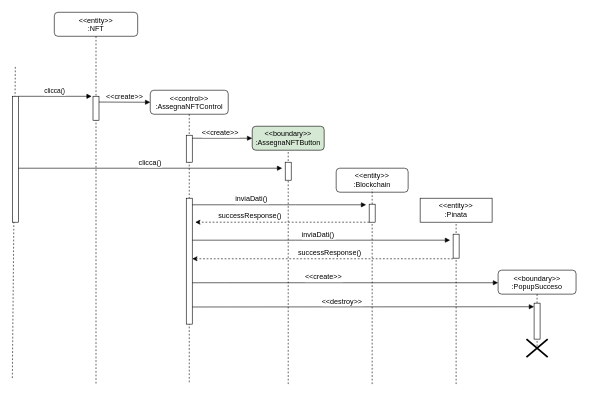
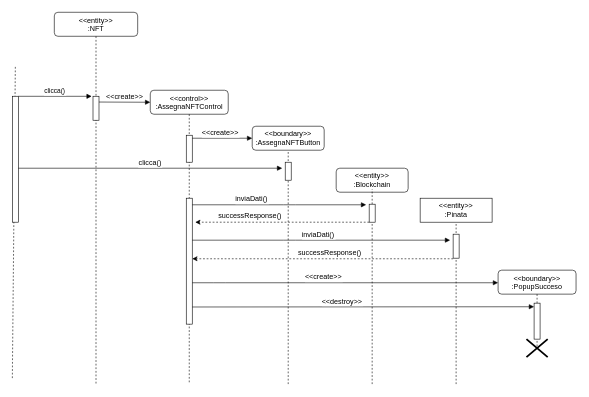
  <mxCell id="0" />
  <mxCell id="1" parent="0" />
  <mxCell id="2" value="&lt;&lt;entity&gt;&gt;&#10;:NFT" style="shape=umlLifeline;perimeter=lifelinePerimeter;container=1;collapsible=0;recursiveResize=0;rounded=1;shadow=0;strokeWidth=1;fontSize=12;" parent="1" vertex="1"><mxGeometry x="90" y="20" width="139" height="620" as="geometry" /></mxCell>
  <mxCell id="3" value="" style="points=[];perimeter=orthogonalPerimeter;rounded=0;shadow=0;strokeWidth=1;" parent="2" vertex="1"><mxGeometry x="64.5" y="140" width="10" height="40" as="geometry" /></mxCell>
  <mxCell id="4" value="&lt;&lt;create&gt;&gt;" style="verticalAlign=bottom;endArrow=block;shadow=0;strokeWidth=1;fontSize=12;" parent="2" edge="1"><mxGeometry relative="1" as="geometry"><mxPoint x="74.5" y="149.66" as="sourcePoint" /><mxPoint x="160" y="150" as="targetPoint" /></mxGeometry></mxCell>
  <mxCell id="5" value="&lt;&lt;control&gt;&gt;&#10;:AssegnaNFTControl" style="shape=umlLifeline;perimeter=lifelinePerimeter;container=1;collapsible=0;recursiveResize=0;rounded=1;shadow=0;strokeWidth=1;" parent="1" vertex="1"><mxGeometry x="250" y="150" width="130" height="490" as="geometry" /></mxCell>
  <mxCell id="6" value="" style="points=[];perimeter=orthogonalPerimeter;rounded=0;shadow=0;strokeWidth=1;" parent="5" vertex="1"><mxGeometry x="60" y="75" width="10" height="45" as="geometry" /></mxCell>
  <mxCell id="7" value="" style="points=[];perimeter=orthogonalPerimeter;rounded=0;shadow=0;strokeWidth=1;" parent="5" vertex="1"><mxGeometry x="60" y="180" width="10" height="210" as="geometry" /></mxCell>
  <mxCell id="8" value="clicca()" style="verticalAlign=bottom;endArrow=block;shadow=0;strokeWidth=1;entryX=-0.217;entryY=0.002;entryDx=0;entryDy=0;entryPerimeter=0;" parent="1" source="10" target="3" edge="1"><mxGeometry relative="1" as="geometry"><mxPoint x="440" y="150" as="sourcePoint" /><mxPoint x="160" y="160" as="targetPoint" /></mxGeometry></mxCell>
  <mxCell id="9" value="" style="endArrow=none;dashed=1;html=1;rounded=0;" parent="1" edge="1"><mxGeometry width="50" height="50" relative="1" as="geometry"><mxPoint x="20" y="630" as="sourcePoint" /><mxPoint x="25" y="110" as="targetPoint" /></mxGeometry></mxCell>
  <mxCell id="10" value="" style="points=[];perimeter=orthogonalPerimeter;rounded=0;shadow=0;strokeWidth=1;" parent="1" vertex="1"><mxGeometry x="20" y="160" width="10" height="210" as="geometry" /></mxCell>
  <mxCell id="11" value="inviaDati()" style="verticalAlign=bottom;endArrow=block;shadow=0;strokeWidth=1;fontSize=12;" parent="1" edge="1"><mxGeometry x="-0.318" relative="1" as="geometry"><mxPoint x="320" y="341" as="sourcePoint" /><mxPoint x="610" y="341" as="targetPoint" /><Array as="points"><mxPoint x="482.5" y="341" /></Array><mxPoint as="offset" /></mxGeometry></mxCell>
  <mxCell id="12" value="&amp;lt;&amp;lt;entity&amp;gt;&amp;gt;&lt;br&gt;:Blockchain" style="rounded=1;whiteSpace=wrap;html=1;" parent="1" vertex="1"><mxGeometry x="560" y="280" width="120" height="40" as="geometry" /></mxCell>
  <mxCell id="13" value="" style="endArrow=none;dashed=1;html=1;rounded=0;entryX=0.5;entryY=1;entryDx=0;entryDy=0;startArrow=none;" parent="1" source="14" edge="1"><mxGeometry width="50" height="50" relative="1" as="geometry"><mxPoint x="630" y="510" as="sourcePoint" /><mxPoint x="620" y="315" as="targetPoint" /></mxGeometry></mxCell>
  <mxCell id="14" value="" style="points=[];perimeter=orthogonalPerimeter;rounded=0;shadow=0;strokeWidth=1;" parent="1" vertex="1"><mxGeometry x="615" y="340" width="10" height="30" as="geometry" /></mxCell>
  <mxCell id="15" value="" style="endArrow=none;dashed=1;html=1;rounded=0;entryX=0.5;entryY=1;entryDx=0;entryDy=0;entryPerimeter=0;" parent="1" target="14" edge="1"><mxGeometry width="50" height="50" relative="1" as="geometry"><mxPoint x="620" y="640" as="sourcePoint" /><mxPoint x="652.5" y="370" as="targetPoint" /></mxGeometry></mxCell>
  <mxCell id="16" value="successResponse()" style="text;html=1;align=center;verticalAlign=middle;resizable=0;points=[];autosize=1;strokeColor=none;fillColor=none;" parent="1" vertex="1"><mxGeometry x="484" y="406" width="130" height="30" as="geometry" /></mxCell>
  <mxCell id="17" value="&lt;&lt;boundary&gt;&gt;&#10;:PopupSucceso" style="shape=umlLifeline;perimeter=lifelinePerimeter;container=1;collapsible=0;recursiveResize=0;rounded=1;shadow=0;strokeWidth=1;" parent="1" vertex="1"><mxGeometry x="830" y="450" width="130" height="130" as="geometry" /></mxCell>
  <mxCell id="18" value="" style="points=[];perimeter=orthogonalPerimeter;rounded=0;shadow=0;strokeWidth=1;" parent="17" vertex="1"><mxGeometry x="60" y="55" width="10" height="60" as="geometry" /></mxCell>
  <mxCell id="19" value="" style="shape=umlDestroy;whiteSpace=wrap;html=1;strokeWidth=3;" parent="17" vertex="1"><mxGeometry x="47.3" y="115" width="35.39" height="30" as="geometry" /></mxCell>
  <mxCell id="20" value="" style="endArrow=classic;html=1;rounded=0;dashed=1;" parent="1" edge="1"><mxGeometry width="50" height="50" relative="1" as="geometry"><mxPoint x="615" y="370" as="sourcePoint" /><mxPoint x="325" y="370" as="targetPoint" /></mxGeometry></mxCell>
  <mxCell id="21" value="&lt;&lt;create&gt;&gt;" style="verticalAlign=bottom;endArrow=block;shadow=0;strokeWidth=1;fontSize=12;" parent="1" edge="1"><mxGeometry x="-0.143" relative="1" as="geometry"><mxPoint x="320" y="471" as="sourcePoint" /><mxPoint x="830" y="471" as="targetPoint" /><Array as="points"><mxPoint x="365" y="471" /></Array><mxPoint as="offset" /></mxGeometry></mxCell>
  <mxCell id="22" value="clicca()" style="verticalAlign=bottom;endArrow=block;shadow=0;strokeWidth=1;exitX=1;exitY=0.658;exitDx=0;exitDy=0;exitPerimeter=0;fontSize=12;" parent="1" edge="1"><mxGeometry relative="1" as="geometry"><mxPoint x="30" y="280.02" as="sourcePoint" /><mxPoint x="470" y="280" as="targetPoint" /></mxGeometry></mxCell>
  <mxCell id="23" value="&lt;&lt;create&gt;&gt;" style="verticalAlign=bottom;endArrow=block;shadow=0;strokeWidth=1;fontSize=12;" edge="1" parent="1"><mxGeometry x="-0.064" relative="1" as="geometry"><mxPoint x="320" y="230" as="sourcePoint" /><mxPoint x="420" y="230" as="targetPoint" /><mxPoint as="offset" /></mxGeometry></mxCell>
- <mxCell id="24" value="&amp;lt;&amp;lt;boundary&amp;gt;&amp;gt;&lt;br&gt;:AssegnaNFTButton" style="rounded=1;whiteSpace=wrap;html=1;fillColor=#d5e8d4;" vertex="1" parent="1"><mxGeometry x="420" y="210" width="120" height="40" as="geometry" /></mxCell>
+ <mxCell id="24" value="&amp;lt;&amp;lt;boundary&amp;gt;&amp;gt;&lt;br&gt;:AssegnaNFTButton" style="rounded=1;whiteSpace=wrap;html=1;" vertex="1" parent="1"><mxGeometry x="420" y="210" width="120" height="40" as="geometry" /></mxCell>
  <mxCell id="25" value="" style="endArrow=none;dashed=1;html=1;rounded=0;entryX=0.5;entryY=1;entryDx=0;entryDy=0;" edge="1" parent="1" target="24"><mxGeometry width="50" height="50" relative="1" as="geometry"><mxPoint x="480" y="640" as="sourcePoint" /><mxPoint x="480" y="250" as="targetPoint" /></mxGeometry></mxCell>
  <mxCell id="26" value="" style="points=[];perimeter=orthogonalPerimeter;rounded=0;shadow=0;strokeWidth=1;" vertex="1" parent="1"><mxGeometry x="475" y="270" width="10" height="30" as="geometry" /></mxCell>
  <mxCell id="27" value="&amp;lt;&amp;lt;entity&amp;gt;&amp;gt;&lt;br&gt;:Pinata" style="whiteSpace=wrap;html=1;rounded=0;" vertex="1" parent="1"><mxGeometry x="700" y="330" width="120" height="40" as="geometry" /></mxCell>
  <mxCell id="28" value="" style="endArrow=none;dashed=1;html=1;rounded=0;entryX=0.5;entryY=1;entryDx=0;entryDy=0;" edge="1" parent="1" target="27"><mxGeometry width="50" height="50" relative="1" as="geometry"><mxPoint x="760" y="640" as="sourcePoint" /><mxPoint x="792.5" y="420" as="targetPoint" /></mxGeometry></mxCell>
  <mxCell id="29" value="" style="points=[];perimeter=orthogonalPerimeter;rounded=0;shadow=0;strokeWidth=1;" vertex="1" parent="1"><mxGeometry x="755" y="390" width="10" height="40" as="geometry" /></mxCell>
  <mxCell id="30" value="" style="endArrow=classic;html=1;rounded=0;dashed=1;" edge="1" parent="1"><mxGeometry width="50" height="50" relative="1" as="geometry"><mxPoint x="755" y="431" as="sourcePoint" /><mxPoint x="320" y="431" as="targetPoint" /></mxGeometry></mxCell>
  <mxCell id="31" value="&lt;&lt;destroy&gt;&gt;" style="verticalAlign=bottom;endArrow=block;shadow=0;strokeWidth=1;fontSize=12;" parent="1" edge="1"><mxGeometry x="-0.123" relative="1" as="geometry"><mxPoint x="320" y="511.4" as="sourcePoint" /><mxPoint x="890" y="511" as="targetPoint" /><mxPoint as="offset" /></mxGeometry></mxCell>
  <mxCell id="32" value="inviaDati()" style="verticalAlign=bottom;endArrow=block;shadow=0;strokeWidth=1;fontSize=12;exitX=1;exitY=0.429;exitDx=0;exitDy=0;exitPerimeter=0;" edge="1" parent="1"><mxGeometry x="-0.023" relative="1" as="geometry"><mxPoint x="320" y="400" as="sourcePoint" /><mxPoint x="750" y="400" as="targetPoint" /><Array as="points"><mxPoint x="482.5" y="400" /></Array><mxPoint as="offset" /></mxGeometry></mxCell>
  <mxCell id="33" value="successResponse()" style="text;html=1;align=center;verticalAlign=middle;resizable=0;points=[];autosize=1;strokeColor=none;fillColor=none;" vertex="1" parent="1"><mxGeometry x="351" y="344" width="130" height="30" as="geometry" /></mxCell>
